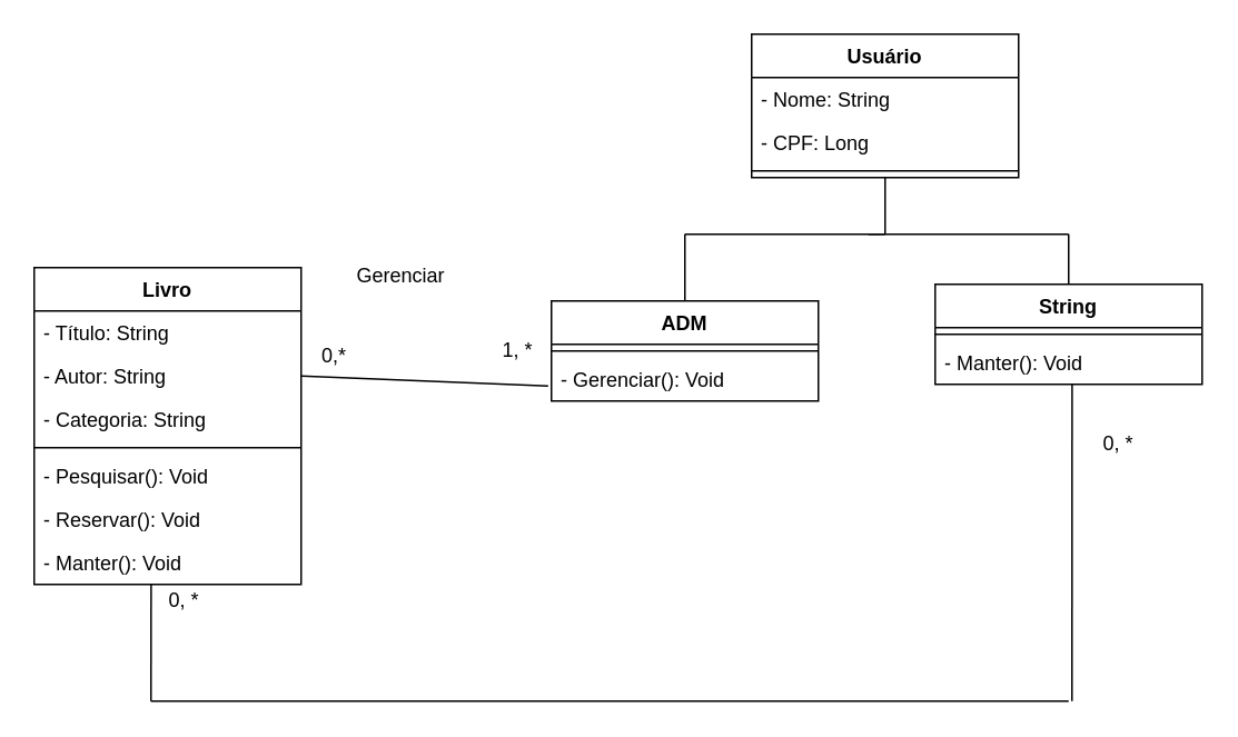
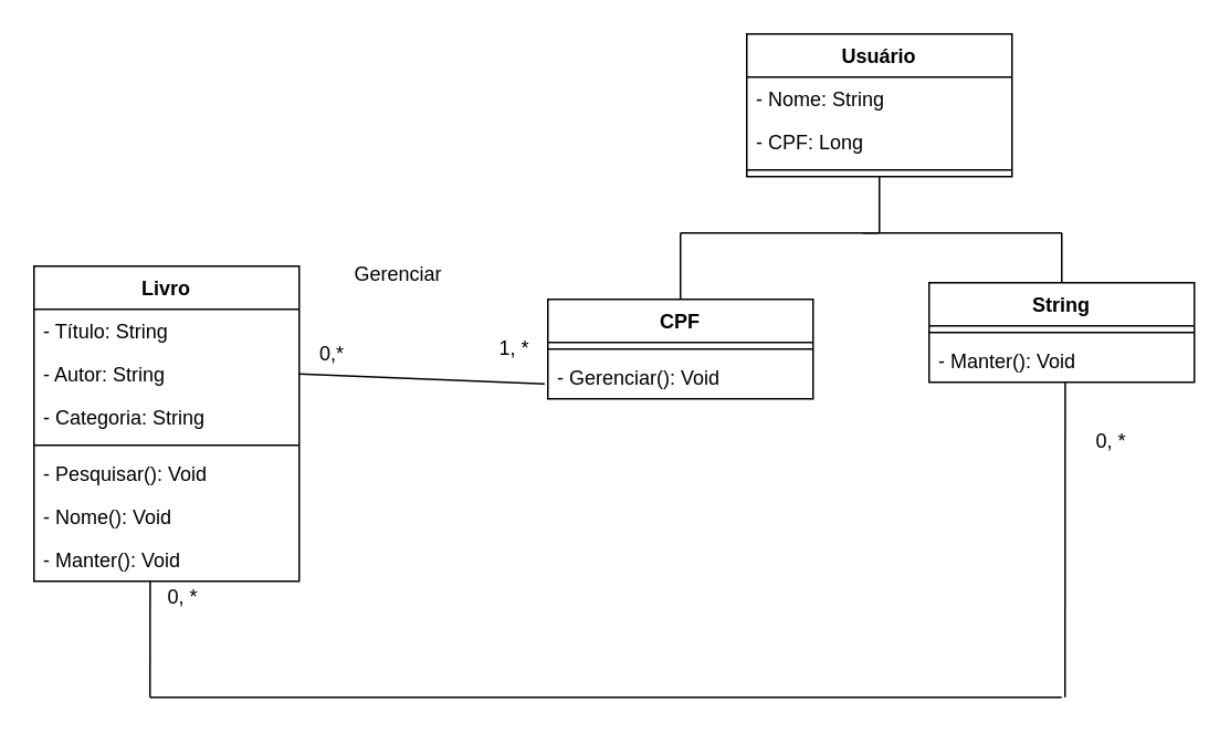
  <mxCell id="0" />
  <mxCell id="1" parent="0" />
- <mxCell id="2" value="ADM" style="swimlane;fontStyle=1;align=center;verticalAlign=top;childLayout=stackLayout;horizontal=1;startSize=26;horizontalStack=0;resizeParent=1;resizeParentMax=0;resizeLast=0;collapsible=1;marginBottom=0;" vertex="1" parent="1"><mxGeometry x="330" y="180" width="160" height="60" as="geometry" /></mxCell>
+ <mxCell id="2" value="CPF" style="swimlane;fontStyle=1;align=center;verticalAlign=top;childLayout=stackLayout;horizontal=1;startSize=26;horizontalStack=0;resizeParent=1;resizeParentMax=0;resizeLast=0;collapsible=1;marginBottom=0;" vertex="1" parent="1"><mxGeometry x="330" y="180" width="160" height="60" as="geometry" /></mxCell>
  <mxCell id="3" value="" style="line;strokeWidth=1;fillColor=none;align=left;verticalAlign=middle;spacingTop=-1;spacingLeft=3;spacingRight=3;rotatable=0;labelPosition=right;points=[];portConstraint=eastwest;" vertex="1" parent="2"><mxGeometry y="26" width="160" height="8" as="geometry" /></mxCell>
  <mxCell id="4" value="- Gerenciar(): Void" style="text;strokeColor=none;fillColor=none;align=left;verticalAlign=top;spacingLeft=4;spacingRight=4;overflow=hidden;rotatable=0;points=[[0,0.5],[1,0.5]];portConstraint=eastwest;" vertex="1" parent="2"><mxGeometry y="34" width="160" height="26" as="geometry" /></mxCell>
  <mxCell id="5" value="String" style="swimlane;fontStyle=1;align=center;verticalAlign=top;childLayout=stackLayout;horizontal=1;startSize=26;horizontalStack=0;resizeParent=1;resizeParentMax=0;resizeLast=0;collapsible=1;marginBottom=0;" vertex="1" parent="1"><mxGeometry x="560" y="170" width="160" height="60" as="geometry" /></mxCell>
  <mxCell id="6" value="" style="line;strokeWidth=1;fillColor=none;align=left;verticalAlign=middle;spacingTop=-1;spacingLeft=3;spacingRight=3;rotatable=0;labelPosition=right;points=[];portConstraint=eastwest;" vertex="1" parent="5"><mxGeometry y="26" width="160" height="8" as="geometry" /></mxCell>
  <mxCell id="7" value="- Manter(): Void" style="text;strokeColor=none;fillColor=none;align=left;verticalAlign=top;spacingLeft=4;spacingRight=4;overflow=hidden;rotatable=0;points=[[0,0.5],[1,0.5]];portConstraint=eastwest;" vertex="1" parent="5"><mxGeometry y="34" width="160" height="26" as="geometry" /></mxCell>
  <mxCell id="8" value="Livro" style="swimlane;fontStyle=1;align=center;verticalAlign=top;childLayout=stackLayout;horizontal=1;startSize=26;horizontalStack=0;resizeParent=1;resizeParentMax=0;resizeLast=0;collapsible=1;marginBottom=0;" vertex="1" parent="1"><mxGeometry x="20" y="160" width="160" height="190" as="geometry" /></mxCell>
  <mxCell id="9" value="- Título: String" style="text;strokeColor=none;fillColor=none;align=left;verticalAlign=top;spacingLeft=4;spacingRight=4;overflow=hidden;rotatable=0;points=[[0,0.5],[1,0.5]];portConstraint=eastwest;" vertex="1" parent="8"><mxGeometry y="26" width="160" height="26" as="geometry" /></mxCell>
  <mxCell id="10" value="- Autor: String" style="text;strokeColor=none;fillColor=none;align=left;verticalAlign=top;spacingLeft=4;spacingRight=4;overflow=hidden;rotatable=0;points=[[0,0.5],[1,0.5]];portConstraint=eastwest;" vertex="1" parent="8"><mxGeometry y="52" width="160" height="26" as="geometry" /></mxCell>
  <mxCell id="11" value="- Categoria: String" style="text;strokeColor=none;fillColor=none;align=left;verticalAlign=top;spacingLeft=4;spacingRight=4;overflow=hidden;rotatable=0;points=[[0,0.5],[1,0.5]];portConstraint=eastwest;" vertex="1" parent="8"><mxGeometry y="78" width="160" height="26" as="geometry" /></mxCell>
  <mxCell id="12" value="" style="line;strokeWidth=1;fillColor=none;align=left;verticalAlign=middle;spacingTop=-1;spacingLeft=3;spacingRight=3;rotatable=0;labelPosition=right;points=[];portConstraint=eastwest;" vertex="1" parent="8"><mxGeometry y="104" width="160" height="8" as="geometry" /></mxCell>
  <mxCell id="13" value="- Pesquisar(): Void" style="text;strokeColor=none;fillColor=none;align=left;verticalAlign=top;spacingLeft=4;spacingRight=4;overflow=hidden;rotatable=0;points=[[0,0.5],[1,0.5]];portConstraint=eastwest;" vertex="1" parent="8"><mxGeometry y="112" width="160" height="26" as="geometry" /></mxCell>
- <mxCell id="14" value="- Reservar(): Void" style="text;strokeColor=none;fillColor=none;align=left;verticalAlign=top;spacingLeft=4;spacingRight=4;overflow=hidden;rotatable=0;points=[[0,0.5],[1,0.5]];portConstraint=eastwest;" vertex="1" parent="8"><mxGeometry y="138" width="160" height="26" as="geometry" /></mxCell>
+ <mxCell id="14" value="- Nome(): Void" style="text;strokeColor=none;fillColor=none;align=left;verticalAlign=top;spacingLeft=4;spacingRight=4;overflow=hidden;rotatable=0;points=[[0,0.5],[1,0.5]];portConstraint=eastwest;" vertex="1" parent="8"><mxGeometry y="138" width="160" height="26" as="geometry" /></mxCell>
  <mxCell id="15" value="- Manter(): Void" style="text;strokeColor=none;fillColor=none;align=left;verticalAlign=top;spacingLeft=4;spacingRight=4;overflow=hidden;rotatable=0;points=[[0,0.5],[1,0.5]];portConstraint=eastwest;" vertex="1" parent="8"><mxGeometry y="164" width="160" height="26" as="geometry" /></mxCell>
  <mxCell id="16" value="Usuário" style="swimlane;fontStyle=1;align=center;verticalAlign=top;childLayout=stackLayout;horizontal=1;startSize=26;horizontalStack=0;resizeParent=1;resizeParentMax=0;resizeLast=0;collapsible=1;marginBottom=0;" vertex="1" parent="1"><mxGeometry x="450" y="20" width="160" height="86" as="geometry" /></mxCell>
  <mxCell id="17" value="- Nome: String" style="text;strokeColor=none;fillColor=none;align=left;verticalAlign=top;spacingLeft=4;spacingRight=4;overflow=hidden;rotatable=0;points=[[0,0.5],[1,0.5]];portConstraint=eastwest;" vertex="1" parent="16"><mxGeometry y="26" width="160" height="26" as="geometry" /></mxCell>
  <mxCell id="18" value="- CPF: Long" style="text;strokeColor=none;fillColor=none;align=left;verticalAlign=top;spacingLeft=4;spacingRight=4;overflow=hidden;rotatable=0;points=[[0,0.5],[1,0.5]];portConstraint=eastwest;" vertex="1" parent="16"><mxGeometry y="52" width="160" height="26" as="geometry" /></mxCell>
  <mxCell id="19" value="" style="line;strokeWidth=1;fillColor=none;align=left;verticalAlign=middle;spacingTop=-1;spacingLeft=3;spacingRight=3;rotatable=0;labelPosition=right;points=[];portConstraint=eastwest;" vertex="1" parent="16"><mxGeometry y="78" width="160" height="8" as="geometry" /></mxCell>
  <mxCell id="20" value="" style="endArrow=none;html=1;entryX=0.5;entryY=1;entryDx=0;entryDy=0;" edge="1" parent="1" target="16"><mxGeometry width="50" height="50" relative="1" as="geometry"><mxPoint x="530" y="140" as="sourcePoint" /><mxPoint x="410" y="370" as="targetPoint" /></mxGeometry></mxCell>
  <mxCell id="21" value="" style="endArrow=none;html=1;" edge="1" parent="1"><mxGeometry width="50" height="50" relative="1" as="geometry"><mxPoint x="410" y="140" as="sourcePoint" /><mxPoint x="530" y="140" as="targetPoint" /></mxGeometry></mxCell>
  <mxCell id="22" value="" style="endArrow=none;html=1;" edge="1" parent="1"><mxGeometry width="50" height="50" relative="1" as="geometry"><mxPoint x="520" y="140" as="sourcePoint" /><mxPoint x="640" y="140" as="targetPoint" /></mxGeometry></mxCell>
  <mxCell id="23" value="" style="endArrow=none;html=1;exitX=0.5;exitY=0;exitDx=0;exitDy=0;" edge="1" parent="1" source="5"><mxGeometry width="50" height="50" relative="1" as="geometry"><mxPoint x="430" y="160" as="sourcePoint" /><mxPoint x="640" y="140" as="targetPoint" /></mxGeometry></mxCell>
  <mxCell id="24" value="" style="endArrow=none;html=1;exitX=0.5;exitY=0;exitDx=0;exitDy=0;" edge="1" parent="1" source="2"><mxGeometry width="50" height="50" relative="1" as="geometry"><mxPoint x="650" y="180" as="sourcePoint" /><mxPoint x="410" y="140" as="targetPoint" /></mxGeometry></mxCell>
  <mxCell id="25" value="" style="endArrow=none;html=1;exitX=1;exitY=0.5;exitDx=0;exitDy=0;entryX=-0.012;entryY=0.962;entryDx=0;entryDy=0;entryPerimeter=0;" edge="1" parent="1" source="10"><mxGeometry width="50" height="50" relative="1" as="geometry"><mxPoint x="220" y="220" as="sourcePoint" /><mxPoint x="328.08" y="231.012" as="targetPoint" /></mxGeometry></mxCell>
  <mxCell id="26" value="1, *" style="text;html=1;strokeColor=none;fillColor=none;align=center;verticalAlign=middle;whiteSpace=wrap;rounded=0;" vertex="1" parent="1"><mxGeometry x="290" y="200" width="40" height="20" as="geometry" /></mxCell>
  <mxCell id="27" value="Gerenciar" style="text;html=1;strokeColor=none;fillColor=none;align=center;verticalAlign=middle;whiteSpace=wrap;rounded=0;" vertex="1" parent="1"><mxGeometry x="220" y="155" width="40" height="20" as="geometry" /></mxCell>
  <mxCell id="28" value="0,*" style="text;html=1;strokeColor=none;fillColor=none;align=center;verticalAlign=middle;whiteSpace=wrap;rounded=0;" vertex="1" parent="1"><mxGeometry x="180" y="203" width="40" height="20" as="geometry" /></mxCell>
  <mxCell id="29" value="" style="endArrow=none;html=1;entryX=0.513;entryY=1;entryDx=0;entryDy=0;entryPerimeter=0;" edge="1" parent="1" target="7"><mxGeometry width="50" height="50" relative="1" as="geometry"><mxPoint x="642" y="420" as="sourcePoint" /><mxPoint x="658.08" y="350.002" as="targetPoint" /></mxGeometry></mxCell>
  <mxCell id="30" value="" style="endArrow=none;html=1;entryX=0.513;entryY=1;entryDx=0;entryDy=0;entryPerimeter=0;" edge="1" parent="1"><mxGeometry width="50" height="50" relative="1" as="geometry"><mxPoint x="90" y="420" as="sourcePoint" /><mxPoint x="90.08" y="350" as="targetPoint" /></mxGeometry></mxCell>
  <mxCell id="31" value="" style="endArrow=none;html=1;" edge="1" parent="1"><mxGeometry width="50" height="50" relative="1" as="geometry"><mxPoint x="90" y="420" as="sourcePoint" /><mxPoint x="640" y="420" as="targetPoint" /></mxGeometry></mxCell>
  <mxCell id="32" value="0, *" style="text;html=1;strokeColor=none;fillColor=none;align=center;verticalAlign=middle;whiteSpace=wrap;rounded=0;" vertex="1" parent="1"><mxGeometry x="650" y="256" width="40" height="20" as="geometry" /></mxCell>
  <mxCell id="33" value="0, *" style="text;html=1;strokeColor=none;fillColor=none;align=center;verticalAlign=middle;whiteSpace=wrap;rounded=0;" vertex="1" parent="1"><mxGeometry x="90" y="350" width="40" height="20" as="geometry" /></mxCell>
